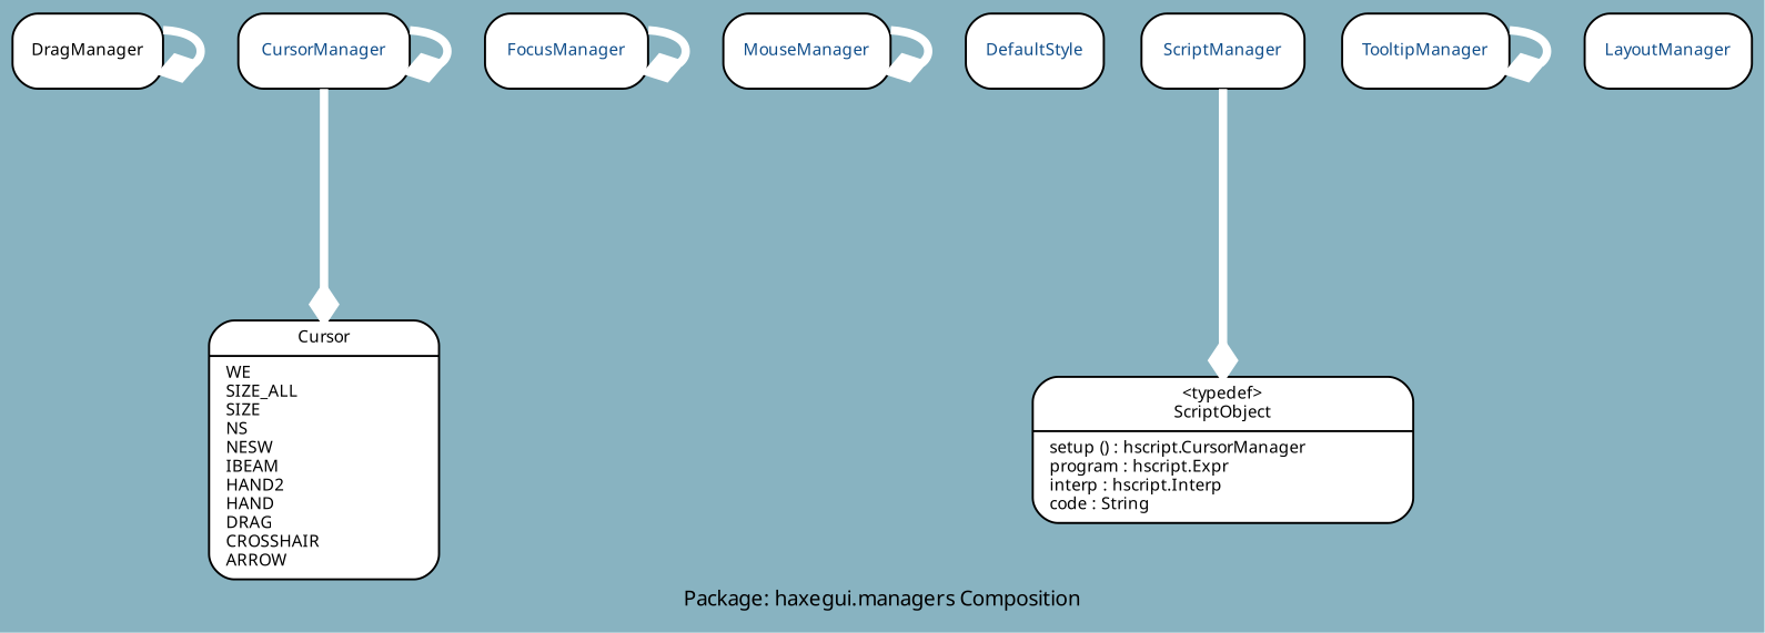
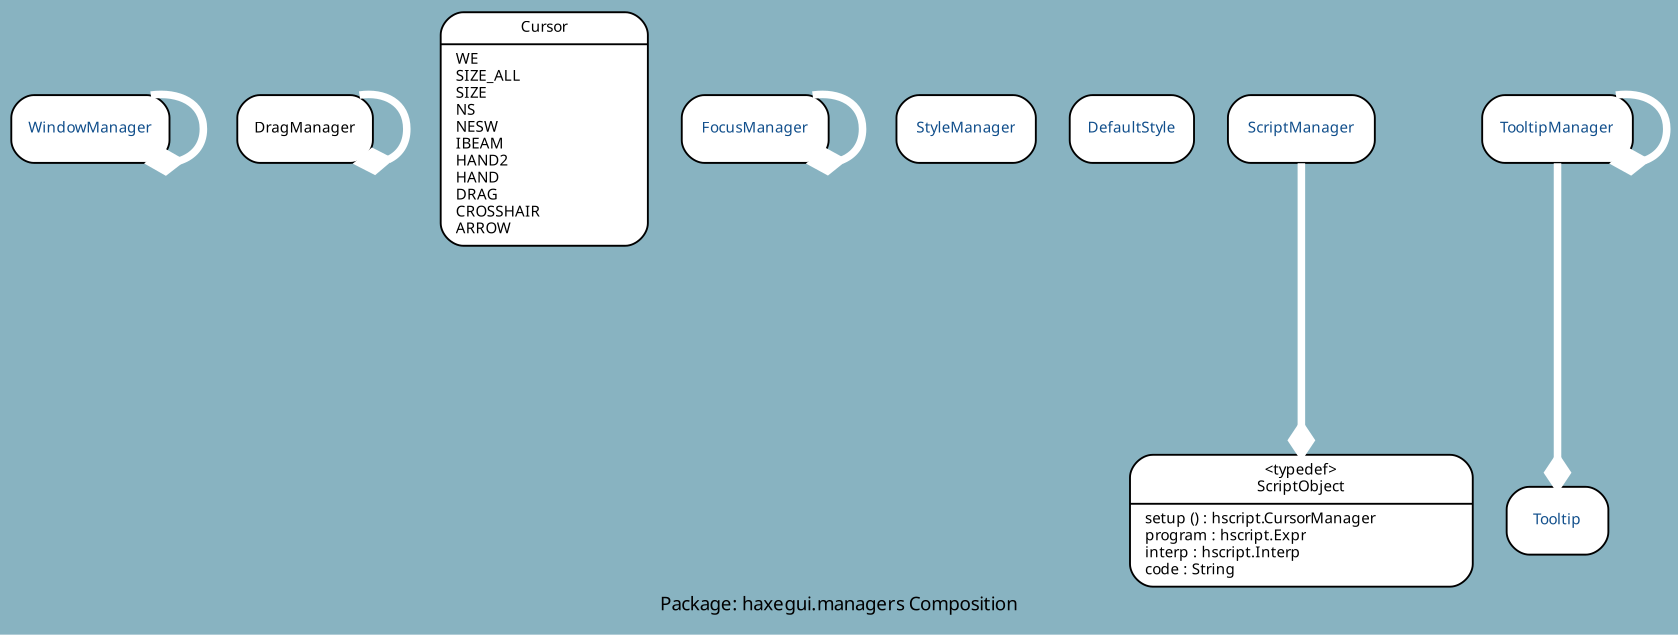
  digraph {
    bgcolor="#88B3C1"
    fontcolor=black
    fontname=Sans
    fontsize=10
    label="Package: haxegui.managers Composition"
    rankdir=TB
    node [color=black fillcolor=white fontcolor="#104E8B" fontname=Sans fontsize=8 shape=record style="rounded,filled"]
    edge [arrowhead=diamond arrowsize=1.25 color=white fontcolor=black fontname=Sans fontsize=8 minlen=3 style="setlinewidth(4)"]
+   n1 [height=0.50 label="{WindowManager}" portPos=WindowManager width=1.17]
    n2 [fontcolor=black height=0.50 label="{DragManager}" portPos=DragManager width=1.00]
    n3 [fontcolor=black height=1.64 label="{Cursor|WE\lSIZE_ALL\lSIZE\lNS\lNESW\lIBEAM\lHAND2\lHAND\lDRAG\lCROSSHAIR\lARROW\l}" width=1.53]
-   n4 [height=0.50 label="{CursorManager}" portPos=CursorManager width=1.14]
    n5 [height=0.50 label="{FocusManager}" portPos=FocusManager width=1.08]
-   n6 [height=0.50 label="{MouseManager}" portPos=MouseManager width=1.11]
+   n7 [height=0.50 label="{StyleManager}" portPos=StyleManager width=1.03]
    n8 [height=0.50 label="{DefaultStyle}" portPos=DefaultStyle width=0.92]
    n9 [fontcolor=black height=0.67 label="{\<typedef\>\nScriptObject|setup () : hscript.CursorManager\lprogram : hscript.Expr\linterp : hscript.Interp\lcode : String\l}" width=2.53]
    n10 [height=0.50 label="{ScriptManager}" portPos=ScriptManager width=1.08]
+   n11 [height=0.50 label="{Tooltip}" portPos=Tooltip width=0.75]
    n12 [height=0.50 label="{TooltipManager}" portPos=TooltipManager width=1.11]
-   n13 [height=0.50 label="{LayoutManager}" portPos=LayoutManager width=1.11]
+   n1 -> n1
    n2 -> n2
-   n4 -> n3
-   n4 -> n4
    n5 -> n5
-   n6 -> n6
    n10 -> n9
+   n12 -> n11
    n12 -> n12
  }
